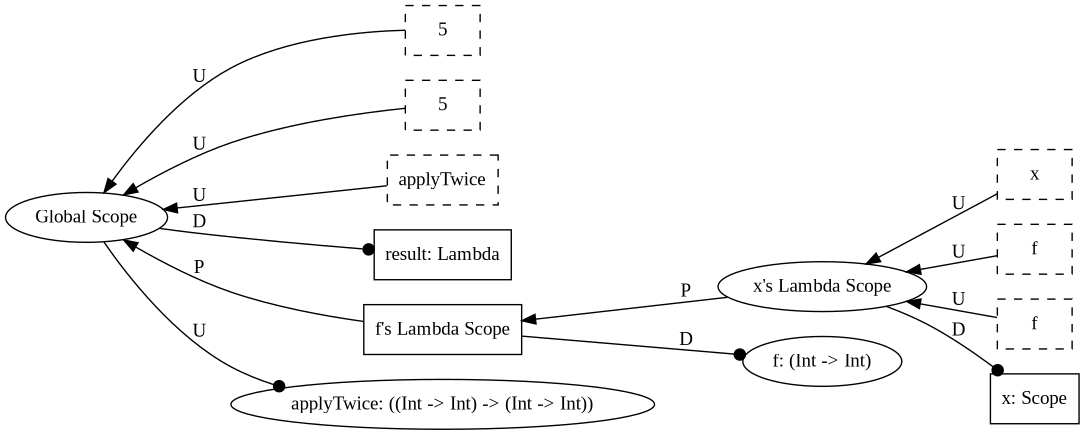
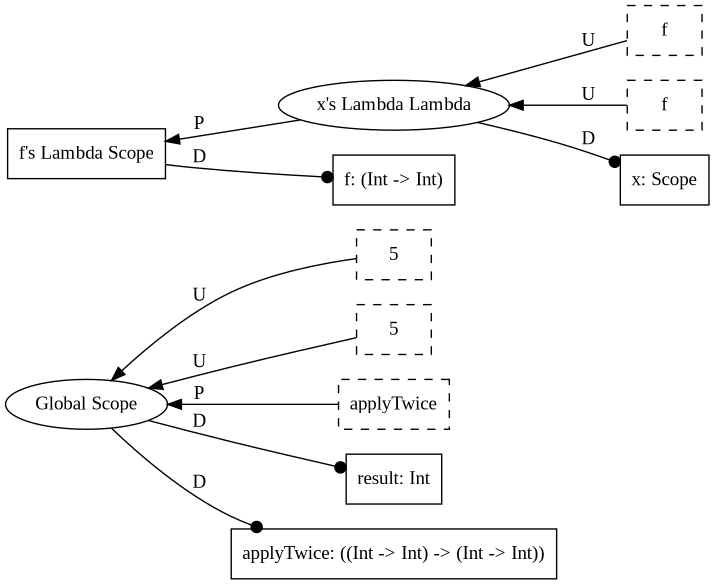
  graph {
    fontname="Liberation Serif"
    rankdir=LR
    node [fontname="Liberation Serif" shape=box]
    edge [dir=back fontname="Liberation Serif"]
    n1 [label=5 style=dashed]
    n2 [label=5 style=dashed]
    n3 [label=applyTwice style=dashed]
-   n4 [label="result: Lambda"]
-   n5 [label=x style=dashed]
+   n4 [label="result: Int"]
    n6 [label=f style=dashed]
    n7 [label=f style=dashed]
    n8 [label="x: Scope"]
-   n9 [label="x's Lambda Scope" shape=ellipse]
-   n10 [label="f: (Int -> Int)" shape=ellipse]
+   n9 [label="x's Lambda Lambda" shape=ellipse]
+   n10 [label="f: (Int -> Int)"]
    n11 [label="f's Lambda Scope"]
-   n12 [label="applyTwice: ((Int -> Int) -> (Int -> Int))" shape=ellipse]
+   n12 [label="applyTwice: ((Int -> Int) -> (Int -> Int))"]
    n13 [label="Global Scope" shape=ellipse]
-   n9 -- n5 [label=U]
    n9 -- n6 [label=U]
    n9 -- n7 [label=U]
    n9 -- n8 [arrowhead=dot dir=forward label=D]
    n11 -- n9 [label=P]
    n11 -- n10 [arrowhead=dot dir=forward label=D]
    n13 -- n1 [label=U]
    n13 -- n2 [label=U]
-   n13 -- n3 [label=U]
+   n13 -- n3 [label=P]
    n13 -- n4 [arrowhead=dot dir=forward label=D]
-   n13 -- n11 [label=P]
-   n13 -- n12 [arrowhead=dot dir=forward label=U]
+   n13 -- n12 [arrowhead=dot dir=forward label=D]
  }
